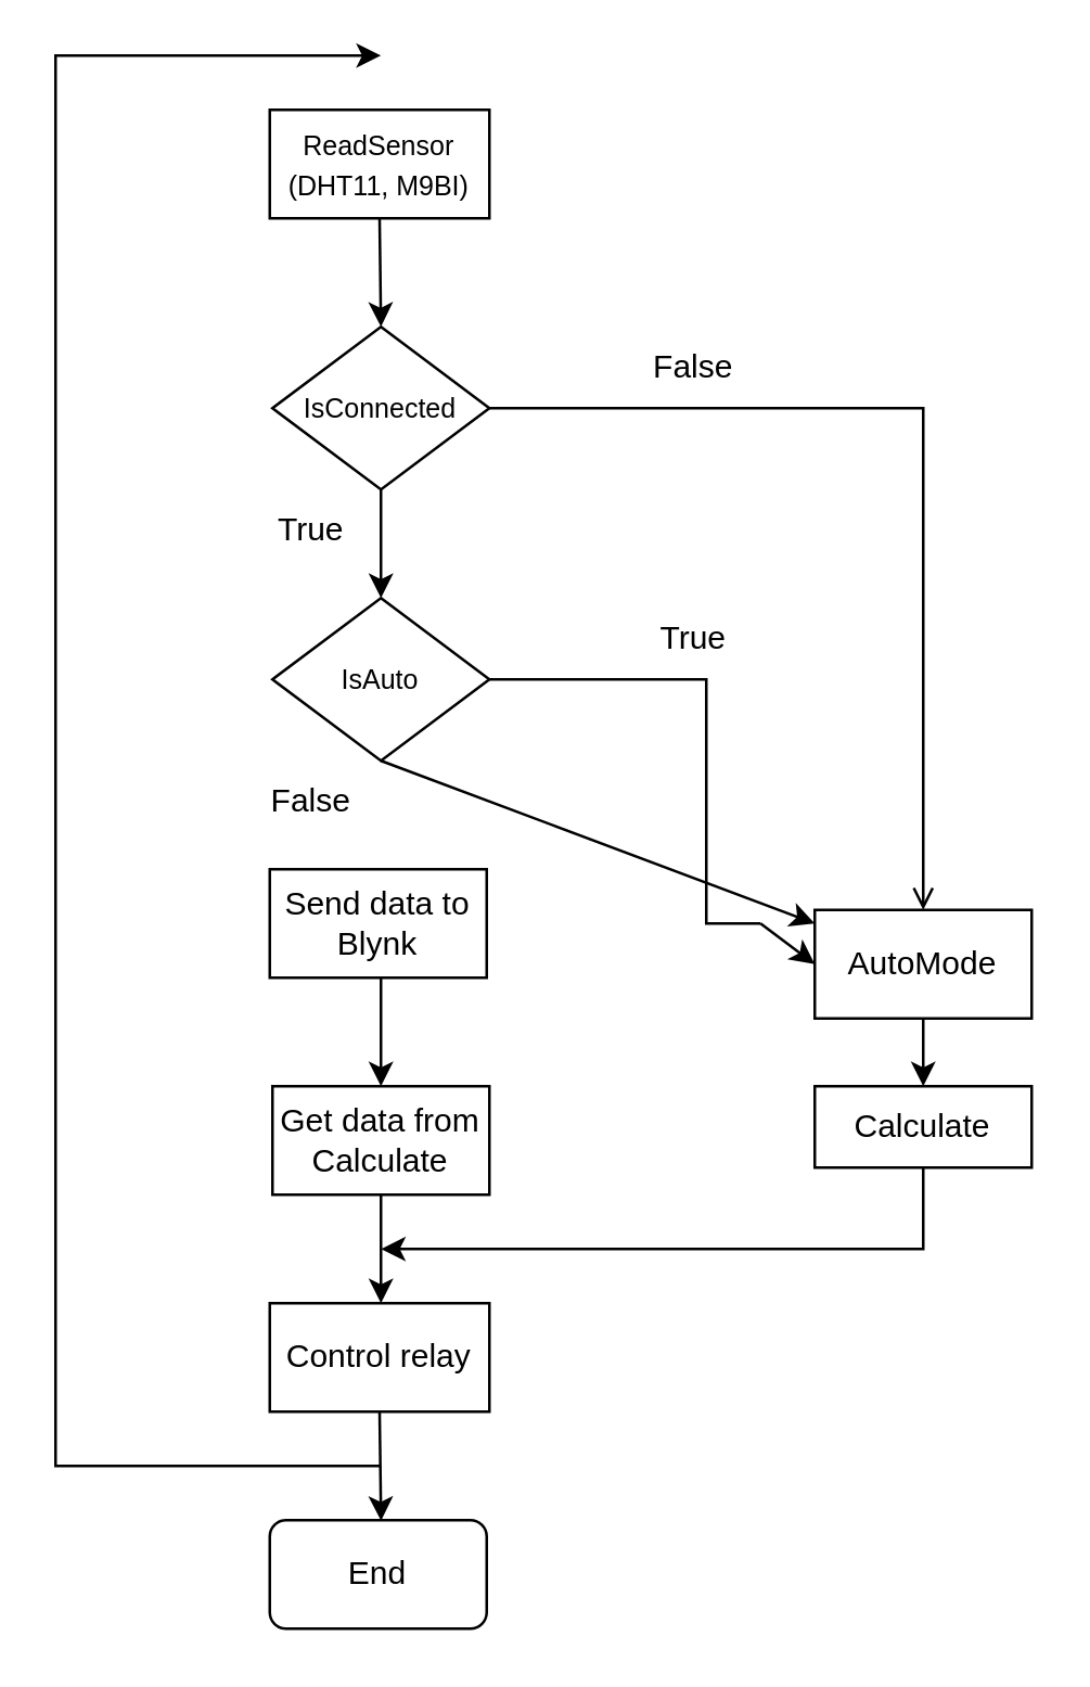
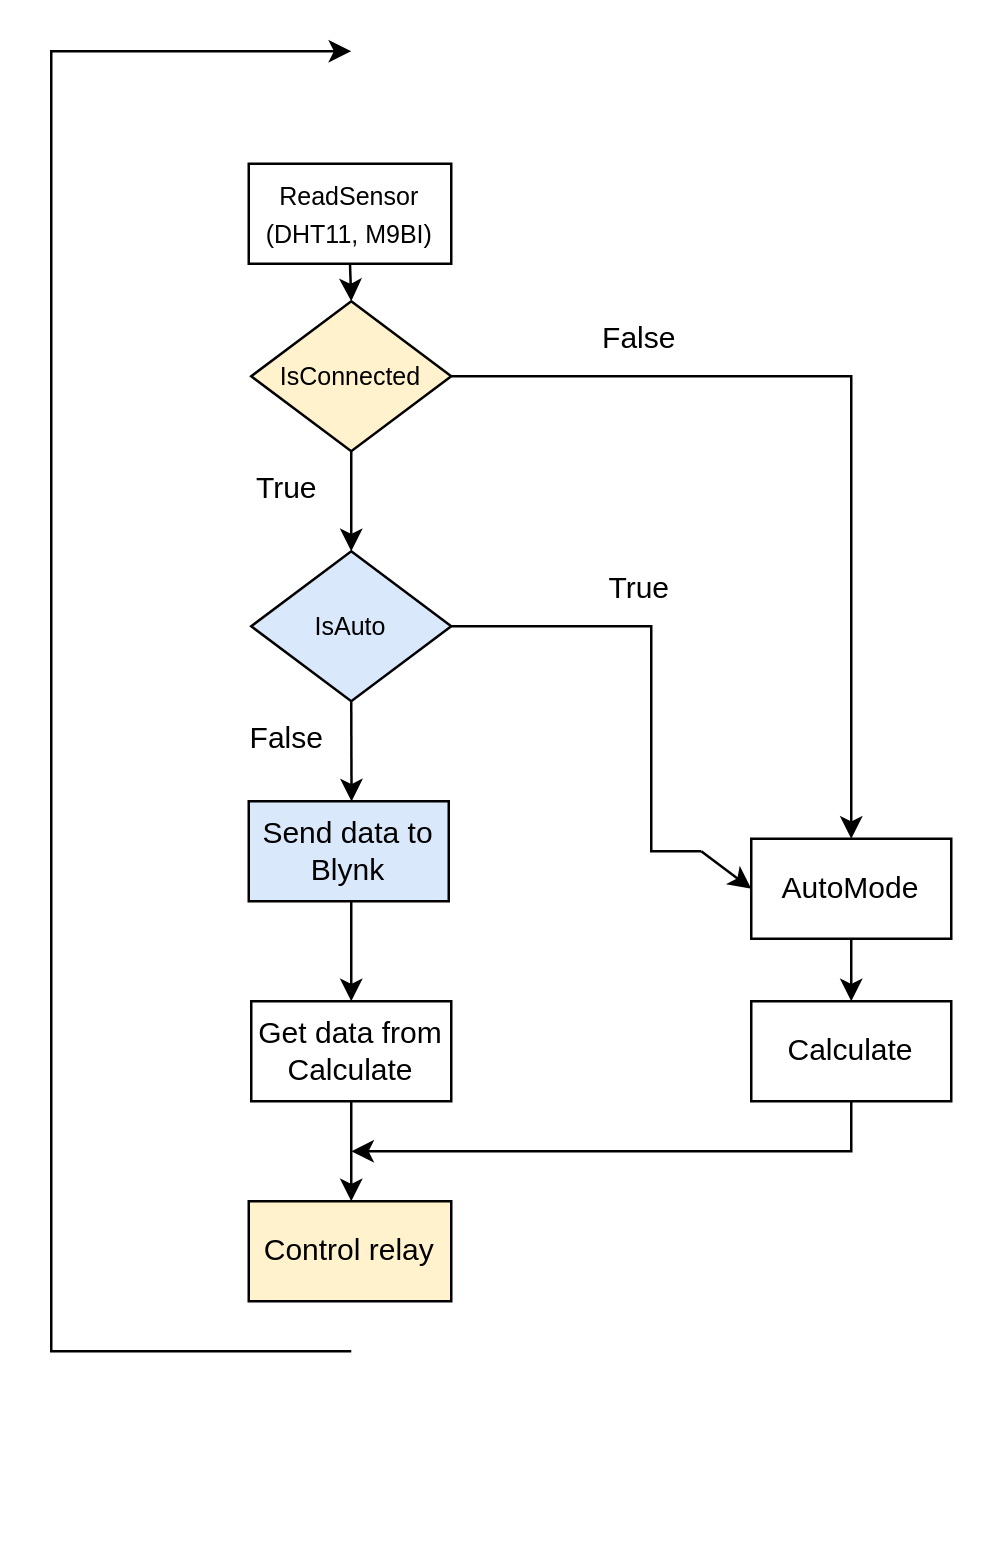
  <mxCell id="0" />
  <mxCell id="1" parent="0" />
- <mxCell id="2" value="&lt;font style=&quot;font-size: 10px;&quot;&gt;IsAuto&lt;/font&gt;" style="rhombus;whiteSpace=wrap;html=1;" parent="1" vertex="1"><mxGeometry x="100" y="220" width="80" height="60" as="geometry" /></mxCell>
+ <mxCell id="2" value="&lt;font style=&quot;font-size: 10px;&quot;&gt;IsAuto&lt;/font&gt;" style="rhombus;whiteSpace=wrap;html=1;fillColor=#dae8fc;" parent="1" vertex="1"><mxGeometry x="100" y="220" width="80" height="60" as="geometry" /></mxCell>
  <mxCell id="3" value="" style="endArrow=classic;html=1;rounded=0;exitX=0.5;exitY=1;exitDx=0;exitDy=0;" parent="1" source="9" edge="1"><mxGeometry width="50" height="50" relative="1" as="geometry"><mxPoint x="139" y="200" as="sourcePoint" /><mxPoint x="140" y="220" as="targetPoint" /></mxGeometry></mxCell>
- <mxCell id="4" value="" style="endArrow=classic;html=1;rounded=0;exitX=0.5;exitY=1;exitDx=0;exitDy=0;" parent="1" source="2" target="12" edge="1"><mxGeometry width="50" height="50" relative="1" as="geometry"><mxPoint x="109" y="360" as="sourcePoint" /><mxPoint x="139" y="320" as="targetPoint" /></mxGeometry></mxCell>
+ <mxCell id="4" value="" style="endArrow=classic;html=1;rounded=0;exitX=0.5;exitY=1;exitDx=0;exitDy=0;entryX=0.514;entryY=0.002;entryDx=0;entryDy=0;entryPerimeter=0;" parent="1" source="2" target="6" edge="1"><mxGeometry width="50" height="50" relative="1" as="geometry"><mxPoint x="109" y="360" as="sourcePoint" /><mxPoint x="139" y="320" as="targetPoint" /></mxGeometry></mxCell>
  <mxCell id="5" value="False" style="text;html=1;align=center;verticalAlign=middle;resizable=0;points=[];autosize=1;strokeColor=none;fillColor=none;" parent="1" vertex="1"><mxGeometry x="89" y="280" width="50" height="30" as="geometry" /></mxCell>
- <mxCell id="6" value="Send data to Blynk" style="rounded=0;whiteSpace=wrap;html=1;" parent="1" vertex="1"><mxGeometry x="99" y="320" width="80" height="40" as="geometry" /></mxCell>
- <mxCell id="7" value="&lt;font style=&quot;font-size: 10px;&quot;&gt;ReadSensor&lt;br&gt;(DHT11, M9BI)&lt;/font&gt;" style="rounded=0;whiteSpace=wrap;html=1;" parent="1" vertex="1"><mxGeometry x="99" y="40" width="81" height="40" as="geometry" /></mxCell>
+ <mxCell id="6" value="Send data to Blynk" style="rounded=0;whiteSpace=wrap;html=1;fillColor=#dae8fc;" parent="1" vertex="1"><mxGeometry x="99" y="320" width="80" height="40" as="geometry" /></mxCell>
+ <mxCell id="7" value="&lt;font style=&quot;font-size: 10px;&quot;&gt;ReadSensor&lt;br&gt;(DHT11, M9BI)&lt;/font&gt;" style="rounded=0;whiteSpace=wrap;html=1;" parent="1" vertex="1"><mxGeometry x="99" y="65" width="81" height="40" as="geometry" /></mxCell>
  <mxCell id="8" value="" style="endArrow=classic;html=1;rounded=0;exitX=0.5;exitY=1;exitDx=0;exitDy=0;" parent="1" source="7" edge="1"><mxGeometry width="50" height="50" relative="1" as="geometry"><mxPoint x="100" y="100" as="sourcePoint" /><mxPoint x="140" y="120" as="targetPoint" /></mxGeometry></mxCell>
- <mxCell id="9" value="&lt;font style=&quot;font-size: 10px;&quot;&gt;IsConnected&lt;/font&gt;" style="rhombus;whiteSpace=wrap;html=1;" parent="1" vertex="1"><mxGeometry x="100" y="120" width="80" height="60" as="geometry" /></mxCell>
- <mxCell id="10" value="" style="endArrow=open;html=1;rounded=0;exitX=1;exitY=0.5;exitDx=0;exitDy=0;entryX=0.5;entryY=0;entryDx=0;entryDy=0;" parent="1" source="9" target="12" edge="1"><mxGeometry width="50" height="50" relative="1" as="geometry"><mxPoint x="100" y="210" as="sourcePoint" /><mxPoint x="300" y="180" as="targetPoint" /><Array as="points"><mxPoint x="340" y="150" /></Array></mxGeometry></mxCell>
+ <mxCell id="9" value="&lt;font style=&quot;font-size: 10px;&quot;&gt;IsConnected&lt;/font&gt;" style="rhombus;whiteSpace=wrap;html=1;fillColor=#fff2cc;" parent="1" vertex="1"><mxGeometry x="100" y="120" width="80" height="60" as="geometry" /></mxCell>
+ <mxCell id="10" value="" style="endArrow=classic;html=1;rounded=0;exitX=1;exitY=0.5;exitDx=0;exitDy=0;entryX=0.5;entryY=0;entryDx=0;entryDy=0;" parent="1" source="9" target="12" edge="1"><mxGeometry width="50" height="50" relative="1" as="geometry"><mxPoint x="100" y="210" as="sourcePoint" /><mxPoint x="300" y="180" as="targetPoint" /><Array as="points"><mxPoint x="340" y="150" /></Array></mxGeometry></mxCell>
  <mxCell id="11" value="False" style="text;html=1;align=center;verticalAlign=middle;resizable=0;points=[];autosize=1;strokeColor=none;fillColor=none;" parent="1" vertex="1"><mxGeometry x="230" y="120" width="50" height="30" as="geometry" /></mxCell>
  <mxCell id="12" value="AutoMode" style="rounded=0;whiteSpace=wrap;html=1;" parent="1" vertex="1"><mxGeometry x="300" y="335" width="80" height="40" as="geometry" /></mxCell>
  <mxCell id="13" value="" style="endArrow=none;html=1;rounded=0;exitX=1;exitY=0.5;exitDx=0;exitDy=0;endFill=0;" parent="1" source="2" edge="1"><mxGeometry width="50" height="50" relative="1" as="geometry"><mxPoint x="210" y="210" as="sourcePoint" /><mxPoint x="280" y="340" as="targetPoint" /><Array as="points"><mxPoint x="260" y="250" /><mxPoint x="260" y="340" /></Array></mxGeometry></mxCell>
  <mxCell id="14" value="True" style="text;html=1;align=center;verticalAlign=middle;resizable=0;points=[];autosize=1;strokeColor=none;fillColor=none;" parent="1" vertex="1"><mxGeometry x="230" y="220" width="50" height="30" as="geometry" /></mxCell>
  <mxCell id="15" value="" style="endArrow=classic;html=1;rounded=0;" parent="1" edge="1"><mxGeometry width="50" height="50" relative="1" as="geometry"><mxPoint x="140" y="360" as="sourcePoint" /><mxPoint x="140" y="400" as="targetPoint" /></mxGeometry></mxCell>
  <mxCell id="16" value="Get data from Calculate" style="rounded=0;whiteSpace=wrap;html=1;" parent="1" vertex="1"><mxGeometry x="100" y="400" width="80" height="40" as="geometry" /></mxCell>
  <mxCell id="17" value="" style="endArrow=classic;html=1;rounded=0;exitX=0.5;exitY=1;exitDx=0;exitDy=0;" parent="1" source="16" edge="1"><mxGeometry width="50" height="50" relative="1" as="geometry"><mxPoint x="160" y="380" as="sourcePoint" /><mxPoint x="140" y="480" as="targetPoint" /></mxGeometry></mxCell>
- <mxCell id="18" value="Control relay" style="rounded=0;whiteSpace=wrap;html=1;" parent="1" vertex="1"><mxGeometry x="99" y="480" width="81" height="40" as="geometry" /></mxCell>
- <mxCell id="19" value="" style="endArrow=classic;html=1;rounded=0;exitX=0.5;exitY=1;exitDx=0;exitDy=0;entryX=0.513;entryY=0.006;entryDx=0;entryDy=0;entryPerimeter=0;" parent="1" source="18" target="20" edge="1"><mxGeometry width="50" height="50" relative="1" as="geometry"><mxPoint x="160" y="520" as="sourcePoint" /><mxPoint x="140" y="600" as="targetPoint" /></mxGeometry></mxCell>
- <mxCell id="20" value="End" style="rounded=1;whiteSpace=wrap;html=1;" parent="1" vertex="1"><mxGeometry x="99" y="560" width="80" height="40" as="geometry" /></mxCell>
+ <mxCell id="18" value="Control relay" style="rounded=0;whiteSpace=wrap;html=1;fillColor=#fff2cc;" parent="1" vertex="1"><mxGeometry x="99" y="480" width="81" height="40" as="geometry" /></mxCell>
  <mxCell id="21" value="" style="endArrow=classic;html=1;rounded=0;" parent="1" edge="1"><mxGeometry width="50" height="50" relative="1" as="geometry"><mxPoint x="140" y="540" as="sourcePoint" /><mxPoint x="140" y="20" as="targetPoint" /><Array as="points"><mxPoint x="20" y="540" /><mxPoint x="20" y="20" /><mxPoint x="80" y="20" /></Array></mxGeometry></mxCell>
  <mxCell id="22" value="" style="endArrow=classic;html=1;rounded=0;exitX=0.5;exitY=1;exitDx=0;exitDy=0;" parent="1" source="12" target="23" edge="1"><mxGeometry width="50" height="50" relative="1" as="geometry"><mxPoint x="160" y="450" as="sourcePoint" /><mxPoint x="220" y="460" as="targetPoint" /><Array as="points" /></mxGeometry></mxCell>
- <mxCell id="23" value="Calculate" style="rounded=0;whiteSpace=wrap;html=1;" parent="1" vertex="1"><mxGeometry x="300" y="400" width="80" height="30" as="geometry" /></mxCell>
+ <mxCell id="23" value="Calculate" style="rounded=0;whiteSpace=wrap;html=1;" parent="1" vertex="1"><mxGeometry x="300" y="400" width="80" height="40" as="geometry" /></mxCell>
  <mxCell id="24" value="" style="endArrow=classic;html=1;rounded=0;exitX=0.5;exitY=1;exitDx=0;exitDy=0;" parent="1" source="23" edge="1"><mxGeometry width="50" height="50" relative="1" as="geometry"><mxPoint x="160" y="460" as="sourcePoint" /><mxPoint x="140" y="460" as="targetPoint" /><Array as="points"><mxPoint x="340" y="460" /></Array></mxGeometry></mxCell>
  <mxCell id="25" value="True" style="text;html=1;align=center;verticalAlign=middle;resizable=0;points=[];autosize=1;strokeColor=none;fillColor=none;" parent="1" vertex="1"><mxGeometry x="89" y="180" width="50" height="30" as="geometry" /></mxCell>
  <mxCell id="26" value="" style="endArrow=classic;html=1;rounded=0;entryX=0;entryY=0.5;entryDx=0;entryDy=0;" parent="1" target="12" edge="1"><mxGeometry width="50" height="50" relative="1" as="geometry"><mxPoint x="280" y="340" as="sourcePoint" /><mxPoint x="330" y="310" as="targetPoint" /></mxGeometry></mxCell>
